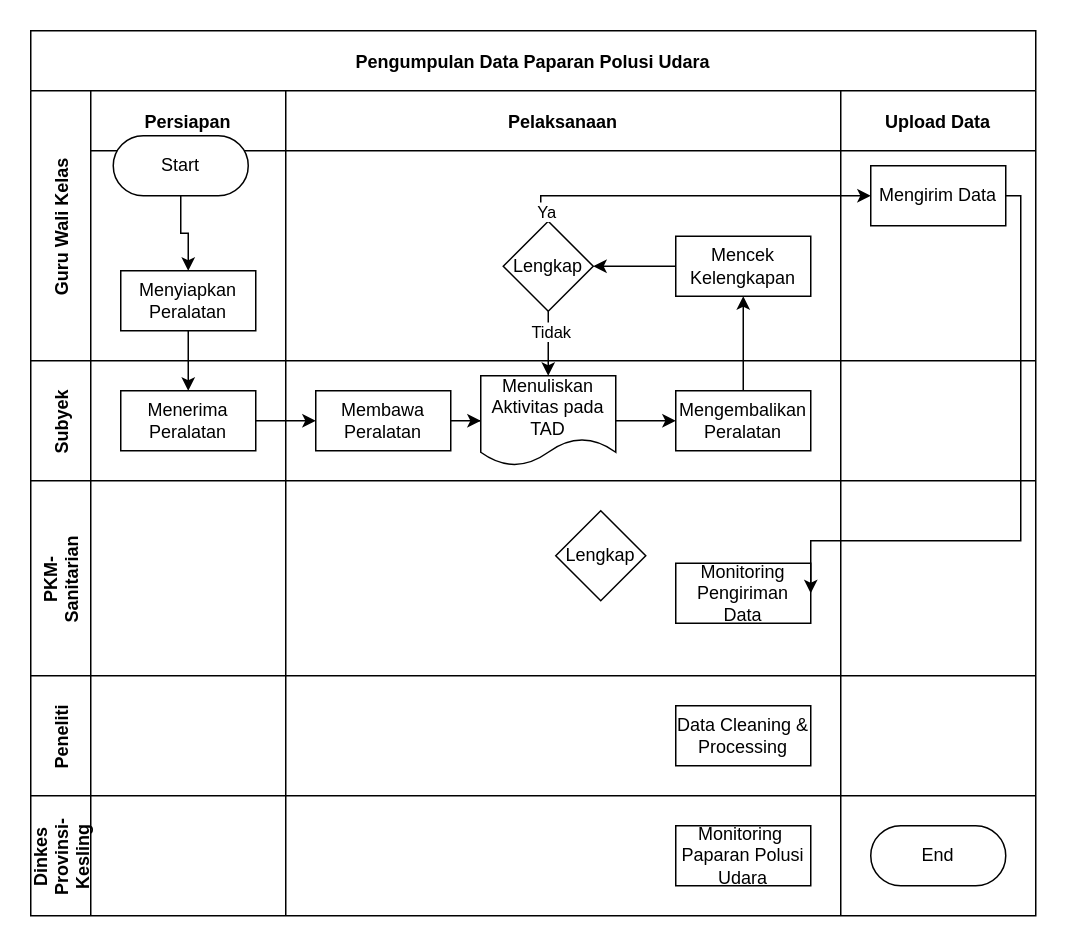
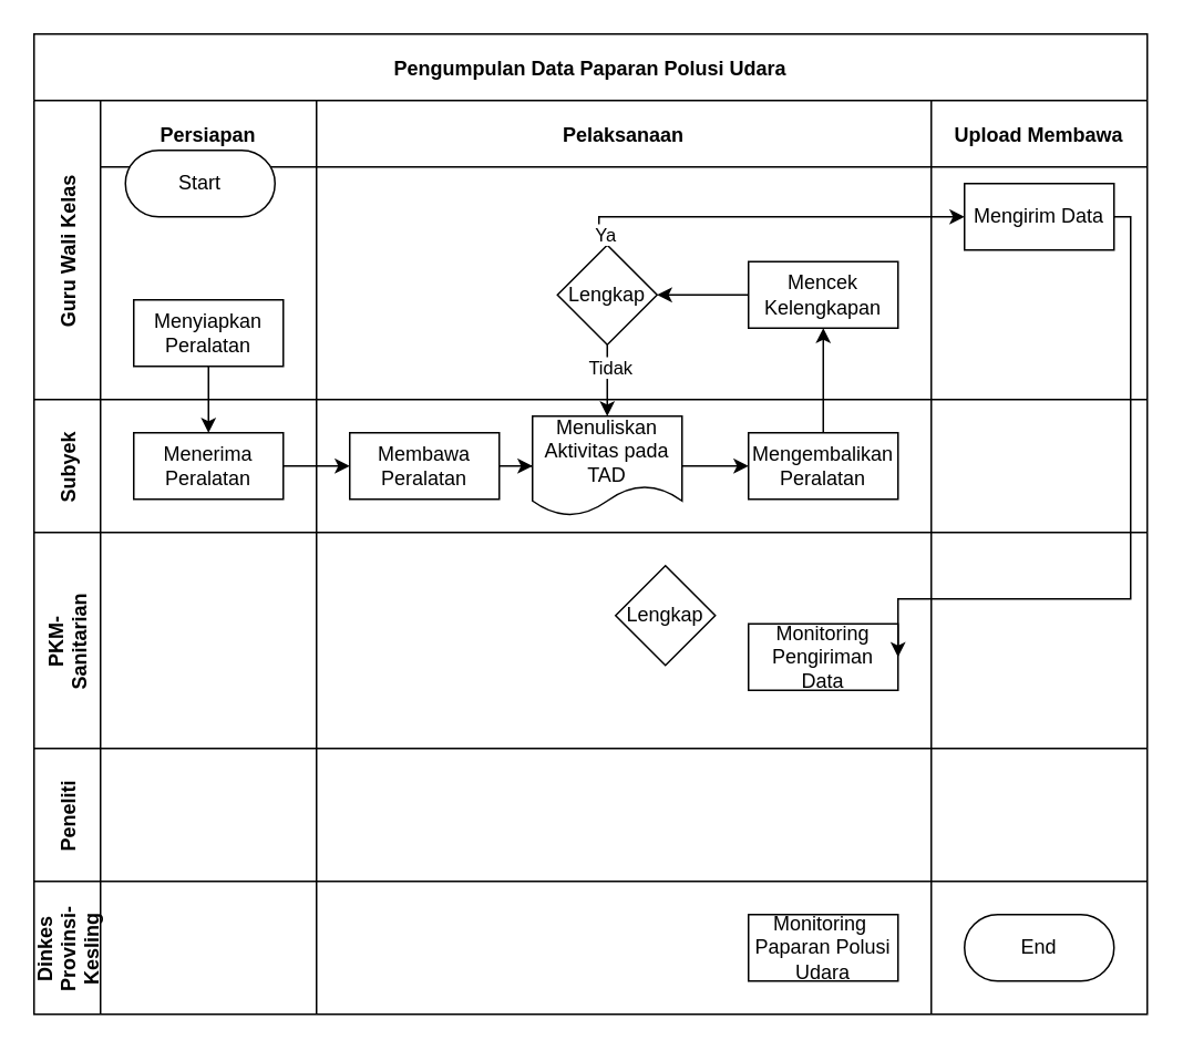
  <mxCell id="0" />
  <mxCell id="1" parent="0" />
  <mxCell id="2" value="Pengumpulan Data Paparan Polusi Udara" style="shape=table;childLayout=tableLayout;startSize=40;collapsible=0;recursiveResize=0;expand=0;fillColor=none;fontStyle=1" parent="1" vertex="1"><mxGeometry x="20" y="20" width="670" height="590" as="geometry" /></mxCell>
  <mxCell id="3" value="" style="edgeStyle=orthogonalEdgeStyle;rounded=0;orthogonalLoop=1;jettySize=auto;html=1;" parent="2" source="8" target="19" edge="1"><mxGeometry relative="1" as="geometry"><mxPoint x="105" y="320" as="targetPoint" /></mxGeometry></mxCell>
  <mxCell id="4" value="Guru Wali Kelas" style="shape=tableRow;horizontal=0;swimlaneHead=0;swimlaneBody=0;top=0;left=0;bottom=0;right=0;fillColor=none;points=[[0,0.5],[1,0.5]];portConstraint=eastwest;startSize=40;collapsible=0;recursiveResize=0;expand=0;fontStyle=1;" parent="2" vertex="1"><mxGeometry y="40" width="670" height="180" as="geometry" /></mxCell>
  <mxCell id="5" value="Persiapan" style="swimlane;swimlaneHead=0;swimlaneBody=0;connectable=0;fillColor=none;startSize=40;collapsible=0;recursiveResize=0;expand=0;fontStyle=1;" parent="4" vertex="1"><mxGeometry x="40" width="130" height="180" as="geometry"><mxRectangle width="130" height="180" as="alternateBounds" /></mxGeometry></mxCell>
- <mxCell id="6" style="edgeStyle=orthogonalEdgeStyle;rounded=0;orthogonalLoop=1;jettySize=auto;html=1;" parent="5" source="7" target="8" edge="1"><mxGeometry relative="1" as="geometry" /></mxCell>
  <mxCell id="7" value="Start" style="rounded=1;whiteSpace=wrap;html=1;arcSize=50;" parent="5" vertex="1"><mxGeometry x="15" y="30" width="90" height="40" as="geometry" /></mxCell>
  <mxCell id="8" value="Menyiapkan Peralatan" style="rounded=0;whiteSpace=wrap;html=1;" parent="5" vertex="1"><mxGeometry x="20" y="120" width="90" height="40" as="geometry" /></mxCell>
  <mxCell id="9" value="Pelaksanaan" style="swimlane;swimlaneHead=0;swimlaneBody=0;connectable=0;fillColor=none;startSize=40;collapsible=0;recursiveResize=0;expand=0;fontStyle=1;" parent="4" vertex="1"><mxGeometry x="170" width="370" height="180" as="geometry"><mxRectangle width="370" height="180" as="alternateBounds" /></mxGeometry></mxCell>
  <mxCell id="10" value="Lengkap" style="rhombus;whiteSpace=wrap;html=1;" vertex="1" parent="9"><mxGeometry x="145" y="87" width="60" height="60" as="geometry" /></mxCell>
  <mxCell id="11" style="edgeStyle=orthogonalEdgeStyle;rounded=0;orthogonalLoop=1;jettySize=auto;html=1;entryX=1;entryY=0.5;entryDx=0;entryDy=0;" edge="1" parent="9" source="12" target="10"><mxGeometry relative="1" as="geometry" /></mxCell>
  <mxCell id="12" value="Mencek Kelengkapan" style="rounded=0;whiteSpace=wrap;html=1;" vertex="1" parent="9"><mxGeometry x="260" y="97" width="90" height="40" as="geometry" /></mxCell>
- <mxCell id="13" value="Upload Data" style="swimlane;swimlaneHead=0;swimlaneBody=0;connectable=0;fillColor=none;startSize=40;collapsible=0;recursiveResize=0;expand=0;fontStyle=1;" parent="4" vertex="1"><mxGeometry x="540" width="130" height="180" as="geometry"><mxRectangle width="130" height="180" as="alternateBounds" /></mxGeometry></mxCell>
+ <mxCell id="13" value="Upload Membawa" style="swimlane;swimlaneHead=0;swimlaneBody=0;connectable=0;fillColor=none;startSize=40;collapsible=0;recursiveResize=0;expand=0;fontStyle=1;" parent="4" vertex="1"><mxGeometry x="540" width="130" height="180" as="geometry"><mxRectangle width="130" height="180" as="alternateBounds" /></mxGeometry></mxCell>
  <mxCell id="14" value="Mengirim Data" style="rounded=0;whiteSpace=wrap;html=1;" parent="13" vertex="1"><mxGeometry x="20" y="50" width="90" height="40" as="geometry" /></mxCell>
  <mxCell id="15" style="edgeStyle=orthogonalEdgeStyle;rounded=0;orthogonalLoop=1;jettySize=auto;html=1;entryX=0;entryY=0.5;entryDx=0;entryDy=0;exitX=0.5;exitY=0;exitDx=0;exitDy=0;" edge="1" parent="4" source="10" target="14"><mxGeometry relative="1" as="geometry"><Array as="points"><mxPoint x="340" y="87" /><mxPoint x="340" y="70" /></Array></mxGeometry></mxCell>
  <mxCell id="16" value="Ya" style="edgeLabel;html=1;align=center;verticalAlign=middle;resizable=0;points=[];" vertex="1" connectable="0" parent="15"><mxGeometry x="-0.901" y="-3" relative="1" as="geometry"><mxPoint as="offset" /></mxGeometry></mxCell>
  <mxCell id="17" value="Subyek" style="shape=tableRow;horizontal=0;swimlaneHead=0;swimlaneBody=0;top=0;left=0;bottom=0;right=0;fillColor=none;points=[[0,0.5],[1,0.5]];portConstraint=eastwest;startSize=40;collapsible=0;recursiveResize=0;expand=0;fontStyle=1;" vertex="1" parent="2"><mxGeometry y="220" width="670" height="80" as="geometry" /></mxCell>
  <mxCell id="18" value="" style="swimlane;swimlaneHead=0;swimlaneBody=0;connectable=0;fillColor=none;startSize=0;collapsible=0;recursiveResize=0;expand=0;fontStyle=1;" vertex="1" parent="17"><mxGeometry x="40" width="130" height="80" as="geometry"><mxRectangle width="130" height="80" as="alternateBounds" /></mxGeometry></mxCell>
  <mxCell id="19" value="Menerima Peralatan" style="rounded=0;whiteSpace=wrap;html=1;" vertex="1" parent="18"><mxGeometry x="20" y="20" width="90" height="40" as="geometry" /></mxCell>
  <mxCell id="20" value="" style="swimlane;swimlaneHead=0;swimlaneBody=0;connectable=0;fillColor=none;startSize=0;collapsible=0;recursiveResize=0;expand=0;fontStyle=1;" vertex="1" parent="17"><mxGeometry x="170" width="370" height="80" as="geometry"><mxRectangle width="370" height="80" as="alternateBounds" /></mxGeometry></mxCell>
  <mxCell id="21" value="Mengembalikan&lt;div&gt;Peralatan&lt;/div&gt;" style="rounded=0;whiteSpace=wrap;html=1;" vertex="1" parent="20"><mxGeometry x="260" y="20" width="90" height="40" as="geometry" /></mxCell>
  <mxCell id="22" value="" style="edgeStyle=orthogonalEdgeStyle;rounded=0;orthogonalLoop=1;jettySize=auto;html=1;" edge="1" parent="20" source="23" target="25"><mxGeometry relative="1" as="geometry" /></mxCell>
  <mxCell id="23" value="Membawa Peralatan" style="rounded=0;whiteSpace=wrap;html=1;" vertex="1" parent="20"><mxGeometry x="20" y="20" width="90" height="40" as="geometry" /></mxCell>
  <mxCell id="24" value="" style="edgeStyle=orthogonalEdgeStyle;rounded=0;orthogonalLoop=1;jettySize=auto;html=1;" edge="1" parent="20" source="25" target="21"><mxGeometry relative="1" as="geometry" /></mxCell>
  <mxCell id="25" value="Menuliskan Aktivitas pada TAD" style="shape=document;whiteSpace=wrap;html=1;boundedLbl=1;" vertex="1" parent="20"><mxGeometry x="130" y="10" width="90" height="60" as="geometry" /></mxCell>
  <mxCell id="26" value="" style="swimlane;swimlaneHead=0;swimlaneBody=0;connectable=0;fillColor=none;startSize=0;collapsible=0;recursiveResize=0;expand=0;fontStyle=1;" vertex="1" parent="17"><mxGeometry x="540" width="130" height="80" as="geometry"><mxRectangle width="130" height="80" as="alternateBounds" /></mxGeometry></mxCell>
  <mxCell id="27" value="" style="edgeStyle=orthogonalEdgeStyle;rounded=0;orthogonalLoop=1;jettySize=auto;html=1;entryX=0;entryY=0.5;entryDx=0;entryDy=0;" edge="1" parent="17" source="19" target="23"><mxGeometry relative="1" as="geometry"><Array as="points"><mxPoint x="170" y="40" /><mxPoint x="170" y="40" /></Array></mxGeometry></mxCell>
  <mxCell id="28" value="PKM-&#10;Sanitarian" style="shape=tableRow;horizontal=0;swimlaneHead=0;swimlaneBody=0;top=0;left=0;bottom=0;right=0;fillColor=none;points=[[0,0.5],[1,0.5]];portConstraint=eastwest;startSize=40;collapsible=0;recursiveResize=0;expand=0;fontStyle=1;" vertex="1" parent="2"><mxGeometry y="300" width="670" height="130" as="geometry" /></mxCell>
  <mxCell id="29" value="" style="swimlane;swimlaneHead=0;swimlaneBody=0;connectable=0;fillColor=none;startSize=0;collapsible=0;recursiveResize=0;expand=0;fontStyle=1;" vertex="1" parent="28"><mxGeometry x="40" width="130" height="130" as="geometry"><mxRectangle width="130" height="130" as="alternateBounds" /></mxGeometry></mxCell>
  <mxCell id="30" value="" style="swimlane;swimlaneHead=0;swimlaneBody=0;connectable=0;fillColor=none;startSize=0;collapsible=0;recursiveResize=0;expand=0;fontStyle=1;" vertex="1" parent="28"><mxGeometry x="170" width="370" height="130" as="geometry"><mxRectangle width="370" height="130" as="alternateBounds" /></mxGeometry></mxCell>
  <mxCell id="31" value="Monitoring Pengiriman Data" style="rounded=0;whiteSpace=wrap;html=1;" vertex="1" parent="30"><mxGeometry x="260" y="55" width="90" height="40" as="geometry" /></mxCell>
  <mxCell id="32" value="Lengkap" style="rhombus;whiteSpace=wrap;html=1;" vertex="1" parent="30"><mxGeometry x="180" y="20" width="60" height="60" as="geometry" /></mxCell>
  <mxCell id="33" value="" style="swimlane;swimlaneHead=0;swimlaneBody=0;connectable=0;fillColor=none;startSize=0;collapsible=0;recursiveResize=0;expand=0;fontStyle=1;" vertex="1" parent="28"><mxGeometry x="540" width="130" height="130" as="geometry"><mxRectangle width="130" height="130" as="alternateBounds" /></mxGeometry></mxCell>
  <mxCell id="34" value="Peneliti" style="shape=tableRow;horizontal=0;swimlaneHead=0;swimlaneBody=0;top=0;left=0;bottom=0;right=0;fillColor=none;points=[[0,0.5],[1,0.5]];portConstraint=eastwest;startSize=40;collapsible=0;recursiveResize=0;expand=0;fontStyle=1;" vertex="1" parent="2"><mxGeometry y="430" width="670" height="80" as="geometry" /></mxCell>
  <mxCell id="35" value="" style="swimlane;swimlaneHead=0;swimlaneBody=0;connectable=0;fillColor=none;startSize=0;collapsible=0;recursiveResize=0;expand=0;fontStyle=1;" vertex="1" parent="34"><mxGeometry x="40" width="130" height="80" as="geometry"><mxRectangle width="130" height="80" as="alternateBounds" /></mxGeometry></mxCell>
  <mxCell id="36" value="" style="swimlane;swimlaneHead=0;swimlaneBody=0;connectable=0;fillColor=none;startSize=0;collapsible=0;recursiveResize=0;expand=0;fontStyle=1;" vertex="1" parent="34"><mxGeometry x="170" width="370" height="80" as="geometry"><mxRectangle width="370" height="80" as="alternateBounds" /></mxGeometry></mxCell>
- <mxCell id="37" value="Data Cleaning &amp;amp; Processing" style="rounded=0;whiteSpace=wrap;html=1;" parent="36" vertex="1"><mxGeometry x="260" y="20" width="90" height="40" as="geometry" /></mxCell>
  <mxCell id="38" value="" style="swimlane;swimlaneHead=0;swimlaneBody=0;connectable=0;fillColor=none;startSize=0;collapsible=0;recursiveResize=0;expand=0;fontStyle=1;" vertex="1" parent="34"><mxGeometry x="540" width="130" height="80" as="geometry"><mxRectangle width="130" height="80" as="alternateBounds" /></mxGeometry></mxCell>
  <mxCell id="39" value="Dinkes&#10;Provinsi-&#10;Kesling" style="shape=tableRow;horizontal=0;swimlaneHead=0;swimlaneBody=0;top=0;left=0;bottom=0;right=0;fillColor=none;points=[[0,0.5],[1,0.5]];portConstraint=eastwest;startSize=40;collapsible=0;recursiveResize=0;expand=0;fontStyle=1;" parent="2" vertex="1"><mxGeometry y="510" width="670" height="80" as="geometry" /></mxCell>
  <mxCell id="40" value="" style="swimlane;swimlaneHead=0;swimlaneBody=0;connectable=0;fillColor=none;startSize=0;collapsible=0;recursiveResize=0;expand=0;fontStyle=1;" parent="39" vertex="1"><mxGeometry x="40" width="130" height="80" as="geometry"><mxRectangle width="130" height="80" as="alternateBounds" /></mxGeometry></mxCell>
  <mxCell id="41" value="" style="swimlane;swimlaneHead=0;swimlaneBody=0;connectable=0;fillColor=none;startSize=0;collapsible=0;recursiveResize=0;expand=0;fontStyle=1;" parent="39" vertex="1"><mxGeometry x="170" width="370" height="80" as="geometry"><mxRectangle width="370" height="80" as="alternateBounds" /></mxGeometry></mxCell>
  <mxCell id="42" value="Monitoring&amp;nbsp;&lt;div&gt;Paparan Polusi Udara&lt;/div&gt;" style="rounded=0;whiteSpace=wrap;html=1;" vertex="1" parent="41"><mxGeometry x="260" y="20" width="90" height="40" as="geometry" /></mxCell>
  <mxCell id="43" value="" style="swimlane;swimlaneHead=0;swimlaneBody=0;connectable=0;fillColor=none;startSize=0;collapsible=0;recursiveResize=0;expand=0;fontStyle=1;" parent="39" vertex="1"><mxGeometry x="540" width="130" height="80" as="geometry"><mxRectangle width="130" height="80" as="alternateBounds" /></mxGeometry></mxCell>
  <mxCell id="44" value="End" style="rounded=1;whiteSpace=wrap;html=1;arcSize=50;" parent="43" vertex="1"><mxGeometry x="20" y="20" width="90" height="40" as="geometry" /></mxCell>
  <mxCell id="45" value="" style="edgeStyle=orthogonalEdgeStyle;rounded=0;orthogonalLoop=1;jettySize=auto;html=1;entryX=0.5;entryY=1;entryDx=0;entryDy=0;" edge="1" parent="2" source="21" target="12"><mxGeometry relative="1" as="geometry"><mxPoint x="475" y="200" as="targetPoint" /></mxGeometry></mxCell>
  <mxCell id="46" value="" style="edgeStyle=orthogonalEdgeStyle;rounded=0;orthogonalLoop=1;jettySize=auto;html=1;" edge="1" parent="2" source="10" target="25"><mxGeometry relative="1" as="geometry" /></mxCell>
  <mxCell id="47" value="Tidak" style="edgeLabel;html=1;align=center;verticalAlign=middle;resizable=0;points=[];" vertex="1" connectable="0" parent="46"><mxGeometry x="-0.395" y="1" relative="1" as="geometry"><mxPoint as="offset" /></mxGeometry></mxCell>
  <mxCell id="48" style="edgeStyle=orthogonalEdgeStyle;rounded=0;orthogonalLoop=1;jettySize=auto;html=1;entryX=1;entryY=0.5;entryDx=0;entryDy=0;exitX=1;exitY=0.5;exitDx=0;exitDy=0;" parent="2" source="14" target="31" edge="1"><mxGeometry relative="1" as="geometry"><Array as="points"><mxPoint x="660" y="110" /><mxPoint x="660" y="340" /></Array></mxGeometry></mxCell>
